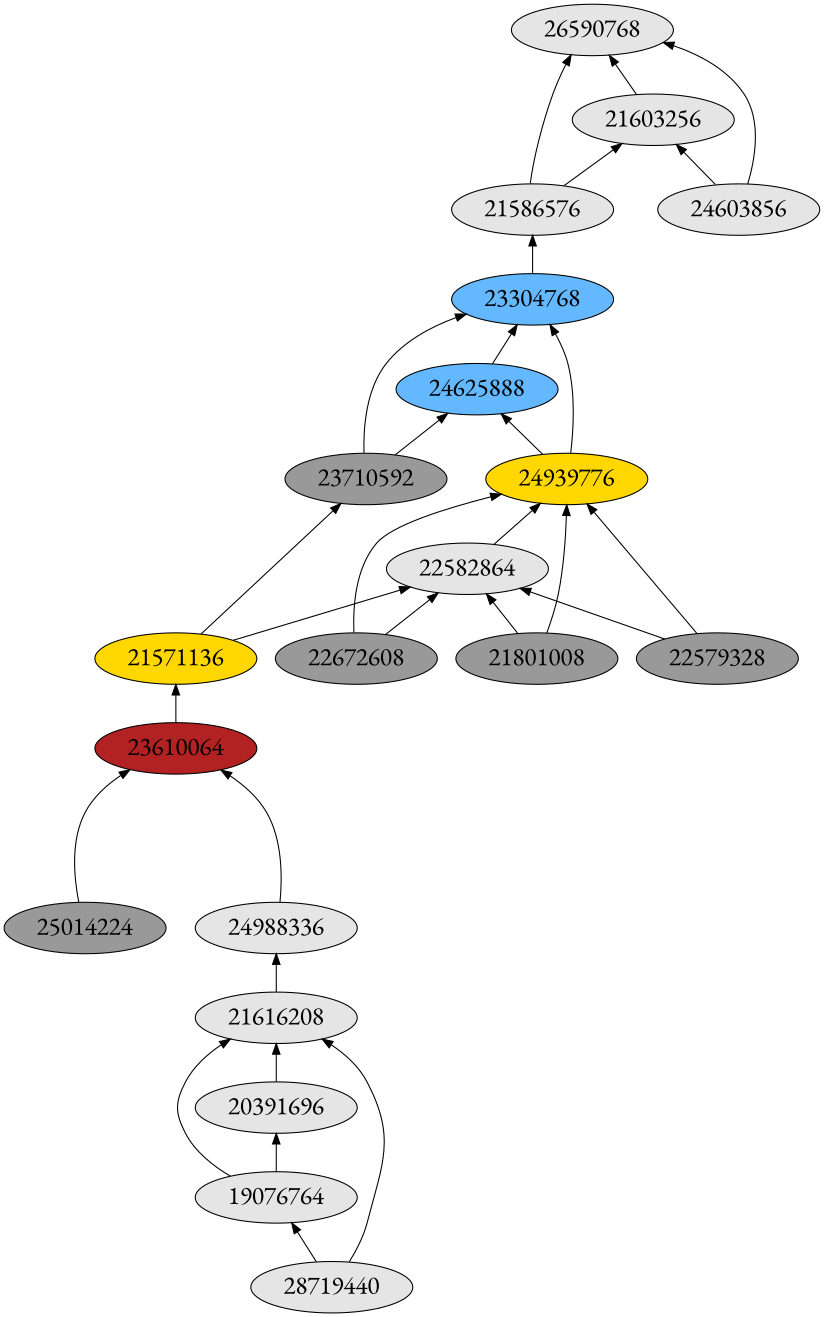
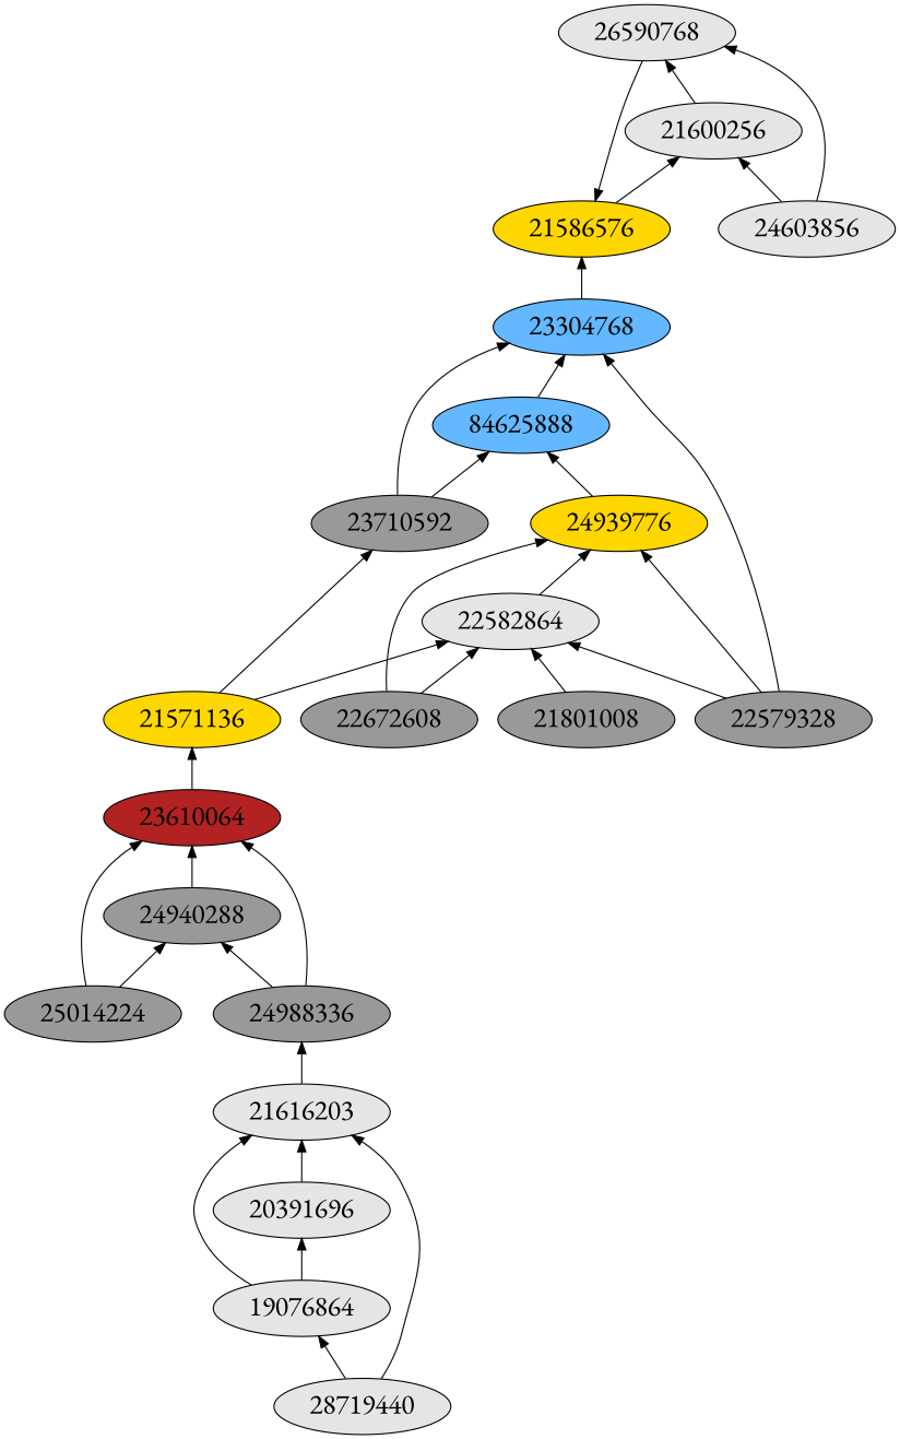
  digraph {
    fontname="EB Garamond"
    fontsize=24
    rankdir=BT
    node [fillcolor=grey90 fontname="EB Garamond" fontsize=24 shape=ellipse style=filled]
    edge [arrowhead=normal color=black constraint=true fontname="EB Garamond" style=solid]
-   21616208
+   21616208 [label=21616203]
    20391696
-   19076864 [label=19076764]
+   19076864
    28719440
    23610064 [fillcolor=firebrick]
+   24940288 [fillcolor=grey60]
    25014224 [fillcolor=grey60]
-   24988336
+   24988336 [fillcolor=grey60]
    23304768 [fillcolor=steelblue1]
-   24625888 [fillcolor=steelblue1]
+   24625888 [fillcolor=steelblue1 label=84625888]
    23710592 [fillcolor=grey60]
    24939776 [fillcolor=gold]
    22582864
    21801008 [fillcolor=grey60]
    21571136 [fillcolor=gold]
    22579328 [fillcolor=grey60]
    22672608 [fillcolor=grey60]
    26590768
-   21600256 [label=21603256]
+   21600256
    24603856
-   21586576
+   21586576 [fillcolor=gold]
    subgraph sub_1 {
      subgraph sub_2 {
        21616208
        20391696
        19076864
        28719440
      }
      subgraph sub_3 {
        23610064
+       24940288
        25014224
        24988336
      }
      subgraph sub_4 {
        23304768
        24625888
        23710592
        24939776
        22582864
        21801008
        21571136
        22579328
        22672608
      }
      subgraph sub_5 {
        26590768
        21600256
        24603856
        21586576
      }
    }
    21616208 -> 24988336
    20391696 -> 21616208
    19076864 -> 21616208
    19076864 -> 20391696
    28719440 -> 21616208
    28719440 -> 19076864
    23610064 -> 21571136
+   24940288 -> 23610064
    25014224 -> 23610064
+   25014224 -> 24940288
    24988336 -> 23610064
+   24988336 -> 24940288
    23304768 -> 21586576
    24625888 -> 23304768
    23710592 -> 23304768
    23710592 -> 24625888
-   24939776 -> 23304768
+   22579328 -> 23304768
    24939776 -> 24625888
    22582864 -> 24939776
-   21801008 -> 24939776
    21801008 -> 22582864
    21571136 -> 23710592
    21571136 -> 22582864
    22579328 -> 24939776
    22579328 -> 22582864
    22672608 -> 24939776
    22672608 -> 22582864
    21600256 -> 26590768
    24603856 -> 26590768
    24603856 -> 21600256
-   21586576 -> 26590768
+   26590768 -> 21586576
    21586576 -> 21600256
  }
